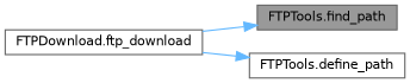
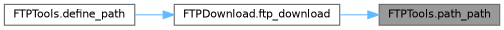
  digraph {
    rankdir=RL
    node [color=grey40 fillcolor=white fontname=Helvetica fontsize=10 shape=box style=filled]
    edge [color=steelblue1 dir=back fontname=Helvetica fontsize=10 labelfontname=Helvetica labelfontsize=10 style=solid]
-   n1 [color=gray40 fillcolor=grey60 fontcolor=black height=0.2 label="FTPTools.find_path" width=0.4]
+   n1 [color=gray40 fillcolor=grey60 fontcolor=black height=0.2 label="FTPTools.path_path" width=0.4]
    n2 [height=0.2 label="FTPDownload.ftp_download" width=0.4]
    n3 [height=0.2 label="FTPTools.define_path" width=0.4]
    n1 -> n2
-   n3 -> n2
+   n2 -> n3
  }
